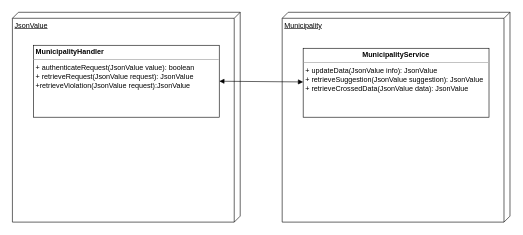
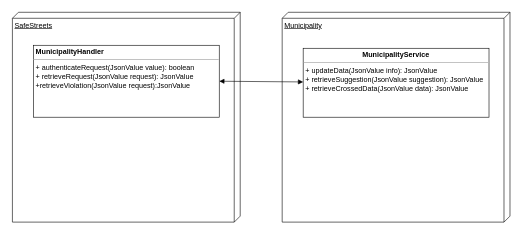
  <mxCell id="0" />
  <mxCell id="1" parent="0" />
- <mxCell id="2" value="JsonValue" style="verticalAlign=top;align=left;spacingTop=8;spacingLeft=2;spacingRight=12;shape=cube;size=10;direction=south;fontStyle=4;html=1;" vertex="1" parent="1"><mxGeometry x="20" y="20" width="380" height="350" as="geometry" /></mxCell>
+ <mxCell id="2" value="SafeStreets" style="verticalAlign=top;align=left;spacingTop=8;spacingLeft=2;spacingRight=12;shape=cube;size=10;direction=south;fontStyle=4;html=1;" vertex="1" parent="1"><mxGeometry x="20" y="20" width="380" height="350" as="geometry" /></mxCell>
  <mxCell id="3" value="Municipality" style="verticalAlign=top;align=left;spacingTop=8;spacingLeft=2;spacingRight=12;shape=cube;size=10;direction=south;fontStyle=4;html=1;" vertex="1" parent="1"><mxGeometry x="470" y="20" width="380" height="350" as="geometry" /></mxCell>
  <mxCell id="4" value="&lt;p style=&quot;margin: 0px ; margin-top: 4px ; text-align: center&quot;&gt;&lt;/p&gt;&lt;p style=&quot;margin: 0px ; margin-left: 4px&quot;&gt;&lt;b&gt;MunicipalityHandler&lt;/b&gt;&lt;/p&gt;&lt;hr size=&quot;1&quot;&gt;&lt;p style=&quot;margin: 0px ; margin-left: 4px&quot;&gt;+ authenticateRequest(JsonValue value): boolean&lt;/p&gt;&lt;p style=&quot;margin: 0px ; margin-left: 4px&quot;&gt;+ retrieveRequest(JsonValue request): JsonValue&lt;/p&gt;&lt;p style=&quot;margin: 0px ; margin-left: 4px&quot;&gt;+retrieveViolation(JsonValue request):JsonValue&lt;/p&gt;&lt;p style=&quot;margin: 0px ; margin-left: 4px&quot;&gt;&lt;br&gt;&lt;/p&gt;" style="verticalAlign=top;align=left;overflow=fill;fontSize=12;fontFamily=Helvetica;html=1;" vertex="1" parent="1"><mxGeometry x="55" y="75" width="310" height="120" as="geometry" /></mxCell>
  <mxCell id="5" value="&lt;p style=&quot;margin: 0px ; margin-top: 4px ; text-align: center&quot;&gt;&lt;b&gt;MunicipalityService&lt;/b&gt;&lt;/p&gt;&lt;hr size=&quot;1&quot;&gt;&lt;p style=&quot;margin: 0px ; margin-left: 4px&quot;&gt;+ updateData(JsonValue info): JsonValue&lt;/p&gt;&lt;p style=&quot;margin: 0px ; margin-left: 4px&quot;&gt;+ retrieveSuggestion(JsonValue suggestion): JsonValue&lt;/p&gt;&lt;p style=&quot;margin: 0px ; margin-left: 4px&quot;&gt;+ retrieveCrossedData(JsonValue data): JsonValue&lt;/p&gt;" style="verticalAlign=top;align=left;overflow=fill;fontSize=12;fontFamily=Helvetica;html=1;" vertex="1" parent="1"><mxGeometry x="505" y="80" width="310" height="115" as="geometry" /></mxCell>
  <mxCell id="6" value="" style="endArrow=block;startArrow=block;endFill=1;startFill=1;html=1;exitX=1;exitY=0.5;exitDx=0;exitDy=0;" edge="1" parent="1" source="4" target="5"><mxGeometry width="160" relative="1" as="geometry"><mxPoint x="20" y="390" as="sourcePoint" /><mxPoint x="180" y="390" as="targetPoint" /></mxGeometry></mxCell>
